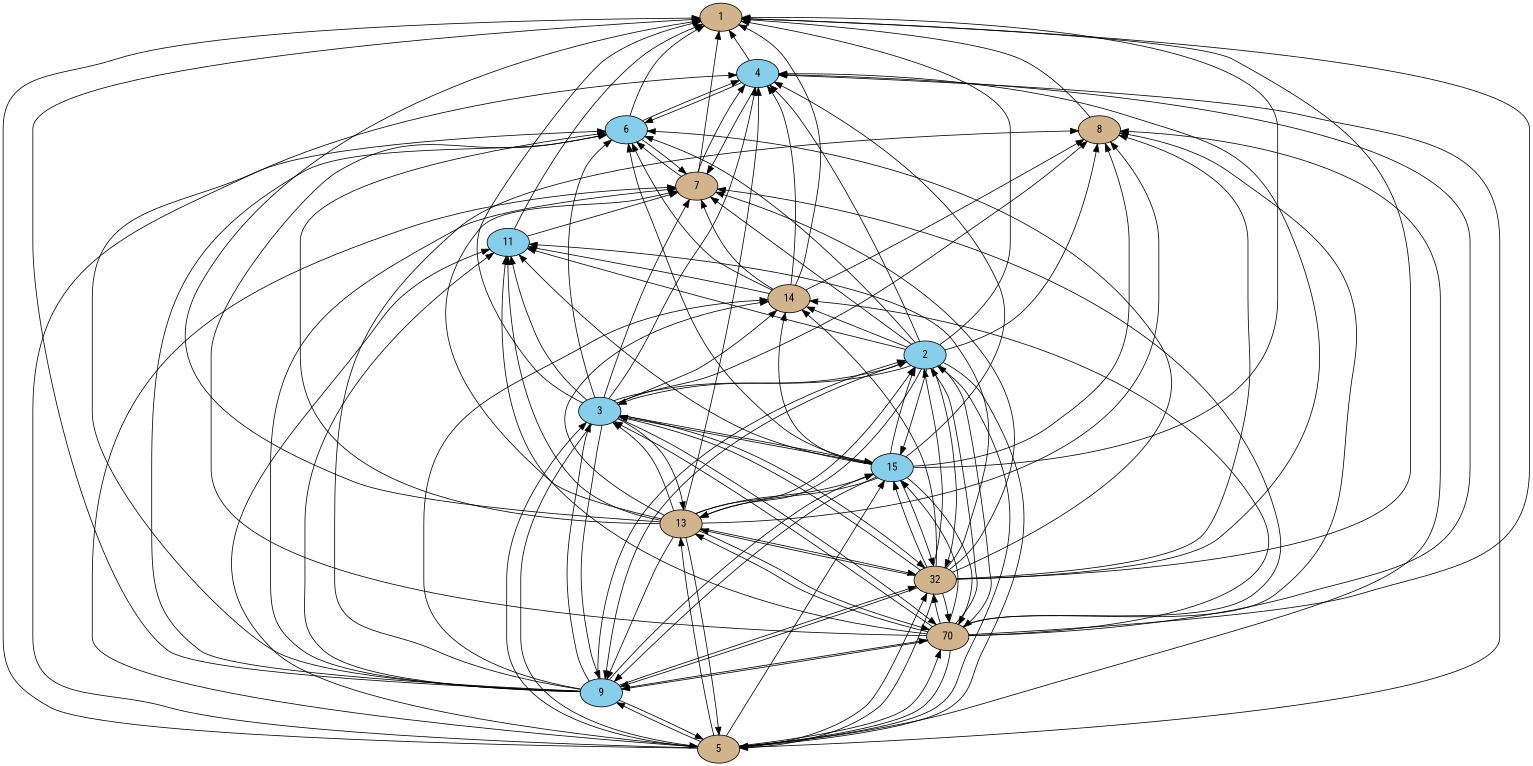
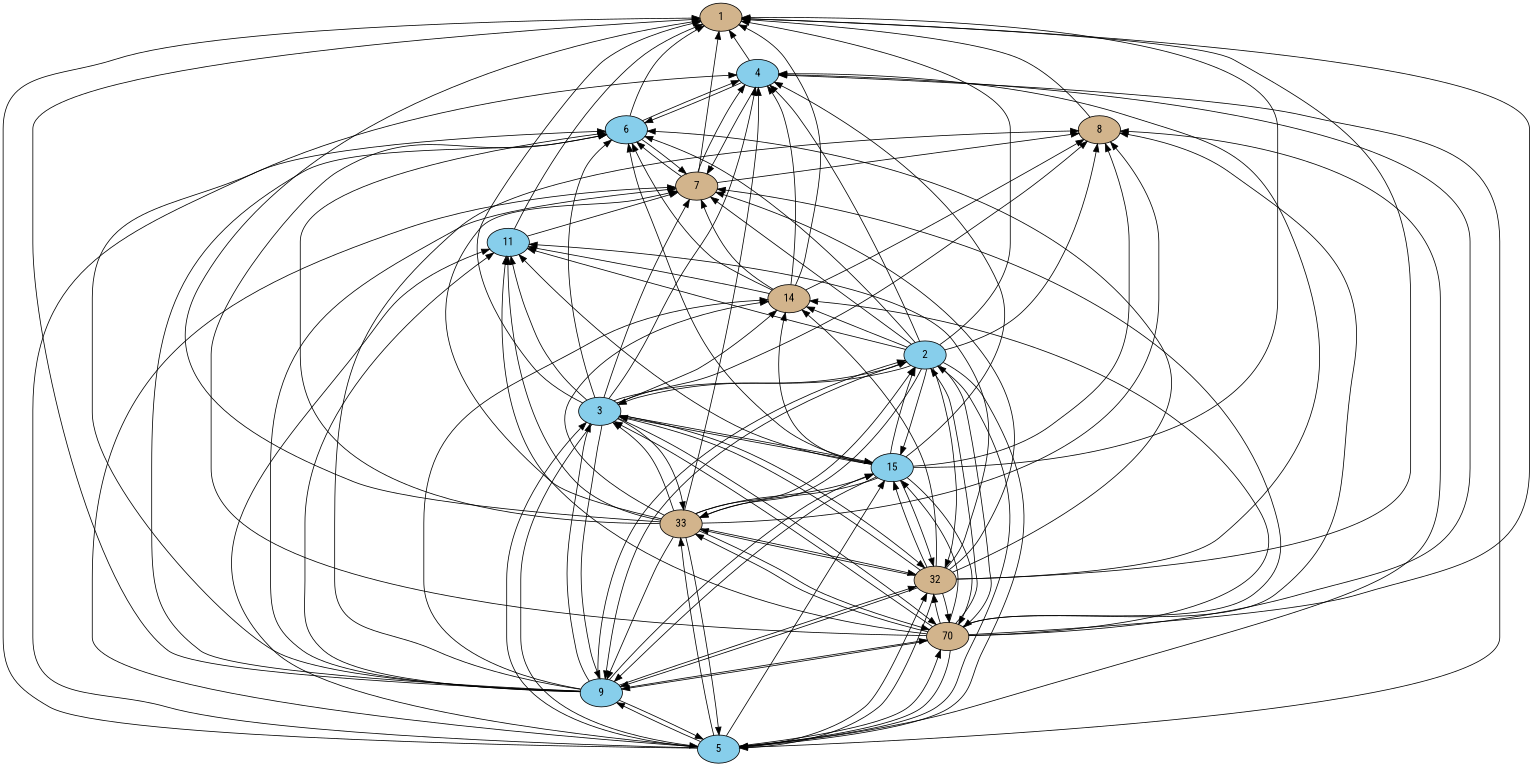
  strict digraph {
    fontname="Roboto Condensed"
    node [fillcolor=tan fontname="Roboto Condensed" style=filled]
    edge [dir=back fontname="Roboto Condensed"]
    n1 [height=0.5 label=1 width=0.75]
    n2 [fillcolor=skyblue height=0.5 label=2 width=0.75]
    n3 [fillcolor=skyblue height=0.5 label=3 width=0.75]
    n4 [fillcolor=skyblue height=0.5 label=4 width=0.75]
-   n5 [height=0.5 label=5 width=0.75]
+   n5 [fillcolor=skyblue height=0.5 label=5 width=0.75]
    n6 [fillcolor=skyblue height=0.5 label=6 width=0.75]
    n7 [height=0.5 label=7 width=0.75]
    n8 [height=0.5 label=8 width=0.75]
    n9 [fillcolor=skyblue height=0.5 label=9 width=0.75]
    n10 [height=0.5 label=70 width=0.75]
    n11 [fillcolor=skyblue height=0.5 label=11 width=0.75]
    n12 [height=0.5 label=32 width=0.75]
-   n13 [height=0.5 label=13 width=0.75]
+   n13 [height=0.5 label=33 width=0.75]
    n14 [height=0.5 label=14 width=0.75]
    n15 [fillcolor=skyblue height=0.5 label=15 width=0.75]
    n1 -> n2
    n1 -> n3
    n1 -> n4
    n1 -> n5
    n1 -> n6
    n1 -> n7
    n1 -> n8
    n1 -> n9
    n1 -> n10
    n1 -> n11
    n1 -> n12
    n1 -> n13
    n1 -> n14
    n1 -> n15
    n2 -> n3
    n2 -> n5
    n2 -> n9
    n2 -> n10
-   n2 -> n12
    n2 -> n13
    n2 -> n15
    n3 -> n2
    n3 -> n5
    n3 -> n9
    n3 -> n10
    n3 -> n12
    n3 -> n13
    n3 -> n15
    n4 -> n2
    n4 -> n3
    n4 -> n5
    n4 -> n6
    n4 -> n7
    n4 -> n9
    n4 -> n10
    n4 -> n12
    n4 -> n13
    n4 -> n14
    n4 -> n15
    n5 -> n2
    n5 -> n3
    n5 -> n9
    n5 -> n10
    n5 -> n12
    n5 -> n13
    n6 -> n2
    n6 -> n3
    n6 -> n4
    n6 -> n5
    n6 -> n7
    n6 -> n9
    n6 -> n10
    n6 -> n12
    n6 -> n13
    n6 -> n14
    n6 -> n15
    n7 -> n2
    n7 -> n3
    n7 -> n4
    n7 -> n5
    n7 -> n6
    n7 -> n9
    n7 -> n10
    n7 -> n11
    n7 -> n12
    n7 -> n13
    n7 -> n14
    n8 -> n2
    n8 -> n3
    n8 -> n5
    n8 -> n9
    n8 -> n10
-   n8 -> n12
+   n8 -> n7
    n8 -> n13
    n8 -> n14
    n8 -> n15
    n9 -> n2
    n9 -> n3
    n9 -> n5
    n9 -> n10
    n9 -> n12
    n9 -> n13
    n9 -> n15
    n10 -> n2
    n10 -> n3
    n10 -> n5
    n10 -> n9
    n10 -> n12
    n10 -> n13
    n10 -> n15
    n11 -> n2
    n11 -> n3
    n11 -> n5
    n11 -> n9
    n11 -> n10
    n11 -> n12
    n11 -> n13
    n11 -> n14
    n11 -> n15
    n12 -> n2
    n12 -> n3
    n12 -> n5
    n12 -> n9
    n12 -> n10
    n12 -> n13
    n12 -> n15
    n13 -> n2
    n13 -> n3
    n13 -> n5
    n13 -> n10
    n13 -> n12
    n13 -> n15
    n14 -> n2
    n14 -> n3
    n14 -> n9
    n14 -> n10
    n14 -> n12
    n14 -> n13
    n14 -> n15
    n15 -> n2
    n15 -> n3
    n15 -> n5
    n15 -> n9
    n15 -> n10
    n15 -> n12
    n15 -> n13
  }
